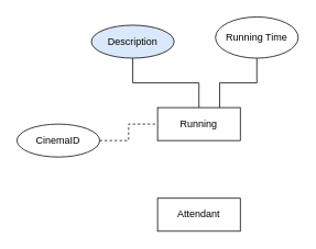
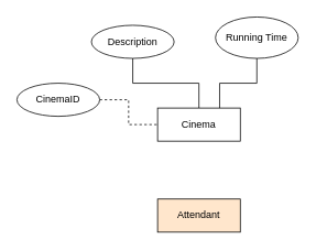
  <mxCell id="0" />
  <mxCell id="1" parent="0" />
  <mxCell id="2" style="edgeStyle=orthogonalEdgeStyle;rounded=0;orthogonalLoop=1;jettySize=auto;html=1;exitX=0.5;exitY=0;exitDx=0;exitDy=0;endArrow=none;startFill=0;" edge="1" parent="1" source="3" target="6"><mxGeometry relative="1" as="geometry" /></mxCell>
- <mxCell id="3" value="Running" style="whiteSpace=wrap;html=1;" vertex="1" parent="1"><mxGeometry x="190" y="130" width="100" height="40" as="geometry" /></mxCell>
+ <mxCell id="3" value="Cinema" style="whiteSpace=wrap;html=1;" vertex="1" parent="1"><mxGeometry x="190" y="130" width="100" height="40" as="geometry" /></mxCell>
  <mxCell id="4" style="edgeStyle=orthogonalEdgeStyle;rounded=0;orthogonalLoop=1;jettySize=auto;html=1;exitX=1;exitY=0.5;exitDx=0;exitDy=0;entryX=0;entryY=0.5;entryDx=0;entryDy=0;endArrow=none;startFill=0;dashed=1;" edge="1" parent="1" source="5" target="3"><mxGeometry relative="1" as="geometry" /></mxCell>
- <mxCell id="5" value="CinemaID" style="ellipse;whiteSpace=wrap;html=1;align=center;" vertex="1" parent="1"><mxGeometry x="20" y="150" width="100" height="40" as="geometry" /></mxCell>
- <mxCell id="6" value="Description" style="ellipse;whiteSpace=wrap;html=1;align=center;fillColor=#dae8fc;" vertex="1" parent="1"><mxGeometry x="110" y="30" width="100" height="40" as="geometry" /></mxCell>
+ <mxCell id="5" value="CinemaID" style="ellipse;whiteSpace=wrap;html=1;align=center;" vertex="1" parent="1"><mxGeometry x="20" y="100" width="100" height="40" as="geometry" /></mxCell>
+ <mxCell id="6" value="Description" style="ellipse;whiteSpace=wrap;html=1;align=center;" vertex="1" parent="1"><mxGeometry x="110" y="30" width="100" height="40" as="geometry" /></mxCell>
  <mxCell id="7" style="edgeStyle=orthogonalEdgeStyle;rounded=0;orthogonalLoop=1;jettySize=auto;html=1;exitX=0.5;exitY=1;exitDx=0;exitDy=0;entryX=0.75;entryY=0;entryDx=0;entryDy=0;endArrow=none;startFill=0;" edge="1" parent="1" source="8" target="3"><mxGeometry relative="1" as="geometry" /></mxCell>
  <mxCell id="8" value="&lt;div&gt;Running Time&lt;/div&gt;" style="ellipse;whiteSpace=wrap;html=1;align=center;" vertex="1" parent="1"><mxGeometry x="260" y="20" width="100" height="50" as="geometry" /></mxCell>
- <mxCell id="9" value="&lt;div&gt;Attendant&lt;/div&gt;" style="whiteSpace=wrap;html=1;align=center;" vertex="1" parent="1"><mxGeometry x="190" y="240" width="100" height="40" as="geometry" /></mxCell>
+ <mxCell id="9" value="&lt;div&gt;Attendant&lt;/div&gt;" style="whiteSpace=wrap;html=1;align=center;fillColor=#ffe6cc;" vertex="1" parent="1"><mxGeometry x="190" y="240" width="100" height="40" as="geometry" /></mxCell>
